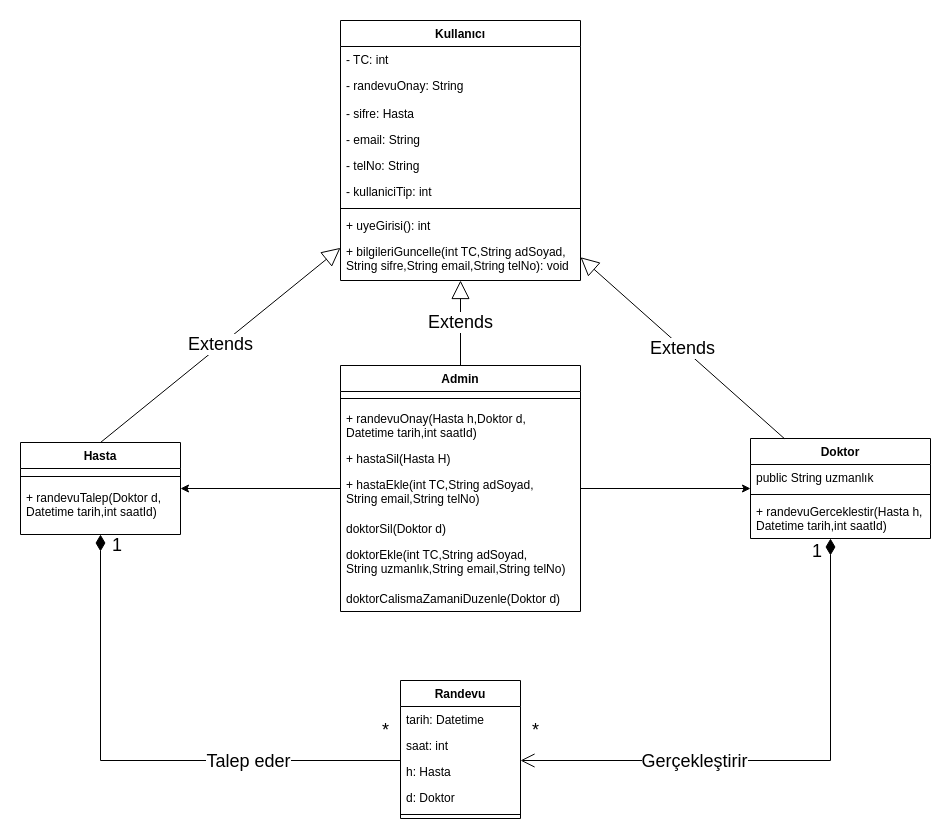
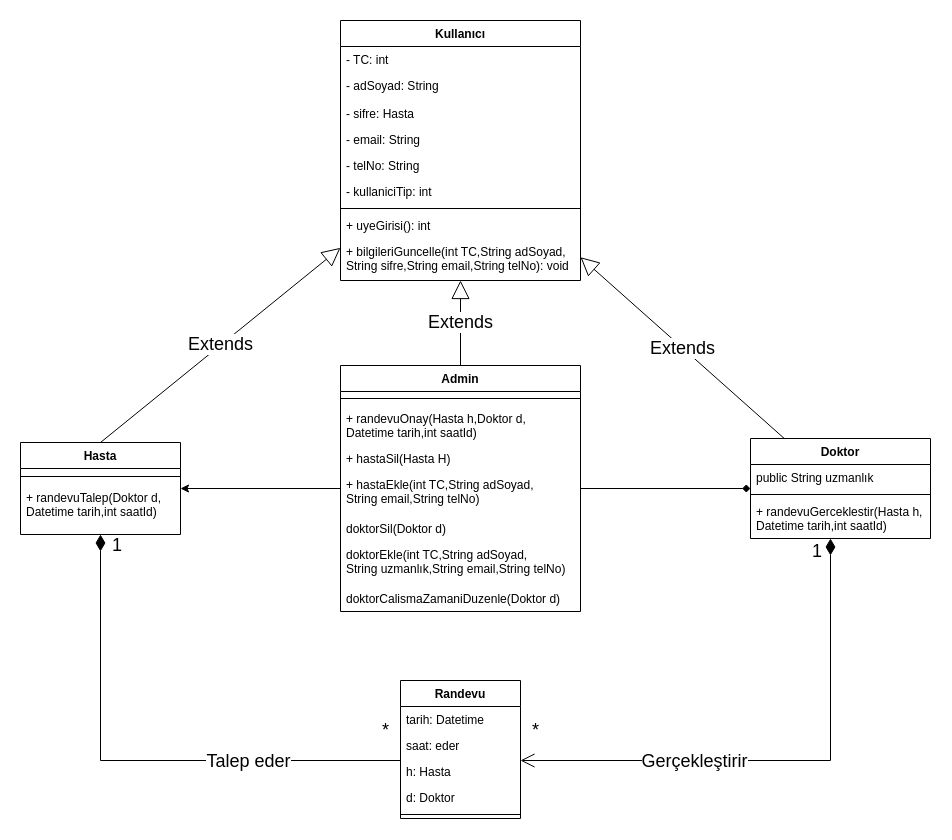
  <mxCell id="0" />
  <mxCell id="1" parent="0" />
  <mxCell id="2" value="Kullanıcı" style="swimlane;fontStyle=1;align=center;verticalAlign=top;childLayout=stackLayout;horizontal=1;startSize=26;horizontalStack=0;resizeParent=1;resizeParentMax=0;resizeLast=0;collapsible=1;marginBottom=0;" parent="1" vertex="1"><mxGeometry x="340" y="20" width="240" height="260" as="geometry" /></mxCell>
  <mxCell id="3" value="- TC: int" style="text;strokeColor=none;fillColor=none;align=left;verticalAlign=top;spacingLeft=4;spacingRight=4;overflow=hidden;rotatable=0;points=[[0,0.5],[1,0.5]];portConstraint=eastwest;" parent="2" vertex="1"><mxGeometry y="26" width="240" height="26" as="geometry" /></mxCell>
- <mxCell id="4" value="- randevuOnay: String" style="text;strokeColor=none;fillColor=none;align=left;verticalAlign=top;spacingLeft=4;spacingRight=4;overflow=hidden;rotatable=0;points=[[0,0.5],[1,0.5]];portConstraint=eastwest;" parent="2" vertex="1"><mxGeometry y="52" width="240" height="28" as="geometry" /></mxCell>
+ <mxCell id="4" value="- adSoyad: String" style="text;strokeColor=none;fillColor=none;align=left;verticalAlign=top;spacingLeft=4;spacingRight=4;overflow=hidden;rotatable=0;points=[[0,0.5],[1,0.5]];portConstraint=eastwest;" parent="2" vertex="1"><mxGeometry y="52" width="240" height="28" as="geometry" /></mxCell>
  <mxCell id="5" value="- sifre: Hasta" style="text;strokeColor=none;fillColor=none;align=left;verticalAlign=top;spacingLeft=4;spacingRight=4;overflow=hidden;rotatable=0;points=[[0,0.5],[1,0.5]];portConstraint=eastwest;" parent="2" vertex="1"><mxGeometry y="80" width="240" height="26" as="geometry" /></mxCell>
  <mxCell id="6" value="- email: String" style="text;strokeColor=none;fillColor=none;align=left;verticalAlign=top;spacingLeft=4;spacingRight=4;overflow=hidden;rotatable=0;points=[[0,0.5],[1,0.5]];portConstraint=eastwest;" parent="2" vertex="1"><mxGeometry y="106" width="240" height="26" as="geometry" /></mxCell>
  <mxCell id="7" value="- telNo: String" style="text;strokeColor=none;fillColor=none;align=left;verticalAlign=top;spacingLeft=4;spacingRight=4;overflow=hidden;rotatable=0;points=[[0,0.5],[1,0.5]];portConstraint=eastwest;" parent="2" vertex="1"><mxGeometry y="132" width="240" height="26" as="geometry" /></mxCell>
  <mxCell id="8" value="- kullaniciTip: int" style="text;strokeColor=none;fillColor=none;align=left;verticalAlign=top;spacingLeft=4;spacingRight=4;overflow=hidden;rotatable=0;points=[[0,0.5],[1,0.5]];portConstraint=eastwest;" parent="2" vertex="1"><mxGeometry y="158" width="240" height="26" as="geometry" /></mxCell>
  <mxCell id="9" value="" style="line;strokeWidth=1;fillColor=none;align=left;verticalAlign=middle;spacingTop=-1;spacingLeft=3;spacingRight=3;rotatable=0;labelPosition=right;points=[];portConstraint=eastwest;strokeColor=inherit;" parent="2" vertex="1"><mxGeometry y="184" width="240" height="8" as="geometry" /></mxCell>
  <mxCell id="10" value="+ uyeGirisi(): int" style="text;strokeColor=none;fillColor=none;align=left;verticalAlign=top;spacingLeft=4;spacingRight=4;overflow=hidden;rotatable=0;points=[[0,0.5],[1,0.5]];portConstraint=eastwest;" parent="2" vertex="1"><mxGeometry y="192" width="240" height="26" as="geometry" /></mxCell>
  <mxCell id="11" value="+ bilgileriGuncelle(int TC,String adSoyad,&#10;String sifre,String email,String telNo): void" style="text;strokeColor=none;fillColor=none;align=left;verticalAlign=top;spacingLeft=4;spacingRight=4;overflow=hidden;rotatable=0;points=[[0,0.5],[1,0.5]];portConstraint=eastwest;" parent="2" vertex="1"><mxGeometry y="218" width="240" height="42" as="geometry" /></mxCell>
  <mxCell id="12" value="Admin" style="swimlane;fontStyle=1;align=center;verticalAlign=top;childLayout=stackLayout;horizontal=1;startSize=26;horizontalStack=0;resizeParent=1;resizeParentMax=0;resizeLast=0;collapsible=1;marginBottom=0;" parent="1" vertex="1"><mxGeometry x="340" y="365" width="240" height="246" as="geometry" /></mxCell>
  <mxCell id="13" value="" style="line;strokeWidth=1;fillColor=none;align=left;verticalAlign=middle;spacingTop=-1;spacingLeft=3;spacingRight=3;rotatable=0;labelPosition=right;points=[];portConstraint=eastwest;strokeColor=inherit;" parent="12" vertex="1"><mxGeometry y="26" width="240" height="14" as="geometry" /></mxCell>
  <mxCell id="14" value="+ randevuOnay(Hasta h,Doktor d,&#10;Datetime tarih,int saatId)" style="text;strokeColor=none;fillColor=none;align=left;verticalAlign=top;spacingLeft=4;spacingRight=4;overflow=hidden;rotatable=0;points=[[0,0.5],[1,0.5]];portConstraint=eastwest;" parent="12" vertex="1"><mxGeometry y="40" width="240" height="40" as="geometry" /></mxCell>
  <mxCell id="15" value="+ hastaSil(Hasta H)" style="text;strokeColor=none;fillColor=none;align=left;verticalAlign=top;spacingLeft=4;spacingRight=4;overflow=hidden;rotatable=0;points=[[0,0.5],[1,0.5]];portConstraint=eastwest;" parent="12" vertex="1"><mxGeometry y="80" width="240" height="26" as="geometry" /></mxCell>
  <mxCell id="16" value="+ hastaEkle(int TC,String adSoyad,&#10;String email,String telNo)" style="text;strokeColor=none;fillColor=none;align=left;verticalAlign=top;spacingLeft=4;spacingRight=4;overflow=hidden;rotatable=0;points=[[0,0.5],[1,0.5]];portConstraint=eastwest;" vertex="1" parent="12"><mxGeometry y="106" width="240" height="44" as="geometry" /></mxCell>
  <mxCell id="17" value="doktorSil(Doktor d)" style="text;strokeColor=none;fillColor=none;align=left;verticalAlign=top;spacingLeft=4;spacingRight=4;overflow=hidden;rotatable=0;points=[[0,0.5],[1,0.5]];portConstraint=eastwest;" parent="12" vertex="1"><mxGeometry y="150" width="240" height="26" as="geometry" /></mxCell>
  <mxCell id="18" value="doktorEkle(int TC,String adSoyad,&#10;String uzmanlık,String email,String telNo)" style="text;strokeColor=none;fillColor=none;align=left;verticalAlign=top;spacingLeft=4;spacingRight=4;overflow=hidden;rotatable=0;points=[[0,0.5],[1,0.5]];portConstraint=eastwest;" parent="12" vertex="1"><mxGeometry y="176" width="240" height="44" as="geometry" /></mxCell>
  <mxCell id="19" value="doktorCalismaZamaniDuzenle(Doktor d)" style="text;strokeColor=none;fillColor=none;align=left;verticalAlign=top;spacingLeft=4;spacingRight=4;overflow=hidden;rotatable=0;points=[[0,0.5],[1,0.5]];portConstraint=eastwest;" parent="12" vertex="1"><mxGeometry y="220" width="240" height="26" as="geometry" /></mxCell>
  <mxCell id="20" value="Hasta" style="swimlane;fontStyle=1;align=center;verticalAlign=top;childLayout=stackLayout;horizontal=1;startSize=26;horizontalStack=0;resizeParent=1;resizeParentMax=0;resizeLast=0;collapsible=1;marginBottom=0;" parent="1" vertex="1"><mxGeometry x="20" y="442" width="160" height="92" as="geometry" /></mxCell>
  <mxCell id="21" value="" style="line;strokeWidth=1;fillColor=none;align=left;verticalAlign=middle;spacingTop=-1;spacingLeft=3;spacingRight=3;rotatable=0;labelPosition=right;points=[];portConstraint=eastwest;strokeColor=inherit;" parent="20" vertex="1"><mxGeometry y="26" width="160" height="16" as="geometry" /></mxCell>
  <mxCell id="22" value="+ randevuTalep(Doktor d,&#10;Datetime tarih,int saatId)" style="text;strokeColor=none;fillColor=none;align=left;verticalAlign=top;spacingLeft=4;spacingRight=4;overflow=hidden;rotatable=0;points=[[0,0.5],[1,0.5]];portConstraint=eastwest;" parent="20" vertex="1"><mxGeometry y="42" width="160" height="50" as="geometry" /></mxCell>
  <mxCell id="23" value="Doktor" style="swimlane;fontStyle=1;align=center;verticalAlign=top;childLayout=stackLayout;horizontal=1;startSize=26;horizontalStack=0;resizeParent=1;resizeParentMax=0;resizeLast=0;collapsible=1;marginBottom=0;" parent="1" vertex="1"><mxGeometry x="750" y="438" width="180" height="100" as="geometry" /></mxCell>
  <mxCell id="24" value="public String uzmanlık" style="text;strokeColor=none;fillColor=none;align=left;verticalAlign=top;spacingLeft=4;spacingRight=4;overflow=hidden;rotatable=0;points=[[0,0.5],[1,0.5]];portConstraint=eastwest;" parent="23" vertex="1"><mxGeometry y="26" width="180" height="26" as="geometry" /></mxCell>
  <mxCell id="25" value="" style="line;strokeWidth=1;fillColor=none;align=left;verticalAlign=middle;spacingTop=-1;spacingLeft=3;spacingRight=3;rotatable=0;labelPosition=right;points=[];portConstraint=eastwest;strokeColor=inherit;" parent="23" vertex="1"><mxGeometry y="52" width="180" height="8" as="geometry" /></mxCell>
  <mxCell id="26" value="+ randevuGerceklestir(Hasta h,&#10;Datetime tarih,int saatId)" style="text;strokeColor=none;fillColor=none;align=left;verticalAlign=top;spacingLeft=4;spacingRight=4;overflow=hidden;rotatable=0;points=[[0,0.5],[1,0.5]];portConstraint=eastwest;" parent="23" vertex="1"><mxGeometry y="60" width="180" height="40" as="geometry" /></mxCell>
  <mxCell id="27" value="Randevu" style="swimlane;fontStyle=1;align=center;verticalAlign=top;childLayout=stackLayout;horizontal=1;startSize=26;horizontalStack=0;resizeParent=1;resizeParentMax=0;resizeLast=0;collapsible=1;marginBottom=0;" parent="1" vertex="1"><mxGeometry x="400" y="680" width="120" height="138" as="geometry" /></mxCell>
  <mxCell id="28" value="tarih: Datetime" style="text;strokeColor=none;fillColor=none;align=left;verticalAlign=top;spacingLeft=4;spacingRight=4;overflow=hidden;rotatable=0;points=[[0,0.5],[1,0.5]];portConstraint=eastwest;" parent="27" vertex="1"><mxGeometry y="26" width="120" height="26" as="geometry" /></mxCell>
- <mxCell id="29" value="saat: int" style="text;strokeColor=none;fillColor=none;align=left;verticalAlign=top;spacingLeft=4;spacingRight=4;overflow=hidden;rotatable=0;points=[[0,0.5],[1,0.5]];portConstraint=eastwest;" parent="27" vertex="1"><mxGeometry y="52" width="120" height="26" as="geometry" /></mxCell>
+ <mxCell id="29" value="saat: eder" style="text;strokeColor=none;fillColor=none;align=left;verticalAlign=top;spacingLeft=4;spacingRight=4;overflow=hidden;rotatable=0;points=[[0,0.5],[1,0.5]];portConstraint=eastwest;" parent="27" vertex="1"><mxGeometry y="52" width="120" height="26" as="geometry" /></mxCell>
  <mxCell id="30" value="h: Hasta" style="text;strokeColor=none;fillColor=none;align=left;verticalAlign=top;spacingLeft=4;spacingRight=4;overflow=hidden;rotatable=0;points=[[0,0.5],[1,0.5]];portConstraint=eastwest;" parent="27" vertex="1"><mxGeometry y="78" width="120" height="26" as="geometry" /></mxCell>
  <mxCell id="31" value="d: Doktor" style="text;strokeColor=none;fillColor=none;align=left;verticalAlign=top;spacingLeft=4;spacingRight=4;overflow=hidden;rotatable=0;points=[[0,0.5],[1,0.5]];portConstraint=eastwest;" parent="27" vertex="1"><mxGeometry y="104" width="120" height="26" as="geometry" /></mxCell>
  <mxCell id="32" value="" style="line;strokeWidth=1;fillColor=none;align=left;verticalAlign=middle;spacingTop=-1;spacingLeft=3;spacingRight=3;rotatable=0;labelPosition=right;points=[];portConstraint=eastwest;strokeColor=inherit;" parent="27" vertex="1"><mxGeometry y="130" width="120" height="8" as="geometry" /></mxCell>
  <mxCell id="33" value="&lt;font style=&quot;font-size: 18px;&quot;&gt;1&lt;/font&gt;" style="endArrow=none;html=1;endSize=12;startArrow=diamondThin;startSize=14;startFill=1;edgeStyle=orthogonalEdgeStyle;align=left;verticalAlign=bottom;rounded=0;" parent="1" source="20" target="27" edge="1"><mxGeometry x="-0.906" y="10" relative="1" as="geometry"><mxPoint x="350" y="590" as="sourcePoint" /><mxPoint x="510" y="590" as="targetPoint" /><Array as="points"><mxPoint x="100" y="760" /></Array><mxPoint as="offset" /></mxGeometry></mxCell>
  <mxCell id="34" value="Talep eder" style="edgeLabel;html=1;align=center;verticalAlign=middle;resizable=0;points=[];fontSize=18;" parent="33" vertex="1" connectable="0"><mxGeometry x="0.258" relative="1" as="geometry"><mxPoint x="42" as="offset" /></mxGeometry></mxCell>
  <mxCell id="35" value="*" style="text;html=1;align=center;verticalAlign=middle;resizable=0;points=[];autosize=1;strokeColor=none;fillColor=none;fontSize=18;" parent="1" vertex="1"><mxGeometry x="370" y="710" width="30" height="40" as="geometry" /></mxCell>
  <mxCell id="36" value="1" style="endArrow=open;html=1;endSize=12;startArrow=diamondThin;startSize=14;startFill=1;edgeStyle=orthogonalEdgeStyle;align=left;verticalAlign=bottom;rounded=0;fontSize=18;" parent="1" source="23" target="27" edge="1"><mxGeometry x="-0.9" y="-20" relative="1" as="geometry"><mxPoint x="700" y="670" as="sourcePoint" /><mxPoint x="860" y="670" as="targetPoint" /><Array as="points"><mxPoint x="830" y="760" /></Array><mxPoint as="offset" /></mxGeometry></mxCell>
  <mxCell id="37" value="Gerçekleştirir" style="edgeLabel;html=1;align=center;verticalAlign=middle;resizable=0;points=[];fontSize=18;" parent="36" vertex="1" connectable="0"><mxGeometry x="0.351" y="-1" relative="1" as="geometry"><mxPoint y="1" as="offset" /></mxGeometry></mxCell>
  <mxCell id="38" value="*" style="text;html=1;align=center;verticalAlign=middle;resizable=0;points=[];autosize=1;strokeColor=none;fillColor=none;fontSize=18;" parent="1" vertex="1"><mxGeometry x="520" y="710" width="30" height="40" as="geometry" /></mxCell>
  <mxCell id="39" value="Extends" style="endArrow=block;endSize=16;endFill=0;html=1;rounded=0;fontSize=18;" parent="1" source="12" target="2" edge="1"><mxGeometry width="160" relative="1" as="geometry"><mxPoint x="60" y="290" as="sourcePoint" /><mxPoint x="220" y="290" as="targetPoint" /></mxGeometry></mxCell>
  <mxCell id="40" value="Extends" style="endArrow=block;endSize=16;endFill=0;html=1;rounded=0;fontSize=18;exitX=0.5;exitY=0;exitDx=0;exitDy=0;" parent="1" source="20" target="2" edge="1"><mxGeometry width="160" relative="1" as="geometry"><mxPoint x="90" y="330" as="sourcePoint" /><mxPoint x="250" y="330" as="targetPoint" /></mxGeometry></mxCell>
  <mxCell id="41" value="Extends" style="endArrow=block;endSize=16;endFill=0;html=1;rounded=0;fontSize=18;" parent="1" source="23" target="2" edge="1"><mxGeometry width="160" relative="1" as="geometry"><mxPoint x="330" y="330" as="sourcePoint" /><mxPoint x="400" y="300" as="targetPoint" /></mxGeometry></mxCell>
  <mxCell id="42" style="edgeStyle=orthogonalEdgeStyle;rounded=0;orthogonalLoop=1;jettySize=auto;html=1;fontSize=18;" parent="1" source="12" target="20" edge="1"><mxGeometry relative="1" as="geometry"><mxPoint x="300" y="480" as="sourcePoint" /><Array as="points" /></mxGeometry></mxCell>
- <mxCell id="43" style="edgeStyle=orthogonalEdgeStyle;rounded=0;orthogonalLoop=1;jettySize=auto;html=1;fontSize=18;" parent="1" source="12" target="23" edge="1"><mxGeometry relative="1" as="geometry" /></mxCell>
+ <mxCell id="43" style="edgeStyle=orthogonalEdgeStyle;rounded=0;orthogonalLoop=1;jettySize=auto;html=1;fontSize=18;endArrow=diamond;" parent="1" source="12" target="23" edge="1"><mxGeometry relative="1" as="geometry" /></mxCell>
